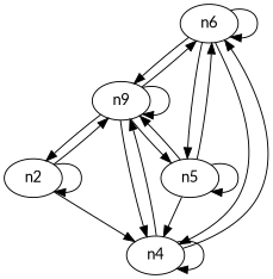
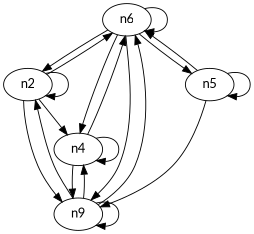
  digraph {
    fontname=Lato
    node [fontname=Lato]
    edge [fontname=Lato]
    n1 [label=n6]
    n2
    n3 [label=n9]
    n4
    n5
    n1 -> n1
+   n1 -> n2
    n1 -> n3
    n1 -> n4
    n1 -> n5
+   n2 -> n1
    n2 -> n2
    n2 -> n3
    n2 -> n4
    n3 -> n1
    n3 -> n2
    n3 -> n3
    n3 -> n4
-   n3 -> n5
    n4 -> n1
    n4 -> n3
    n4 -> n4
    n5 -> n1
    n5 -> n3
-   n5 -> n4
    n5 -> n5
  }
